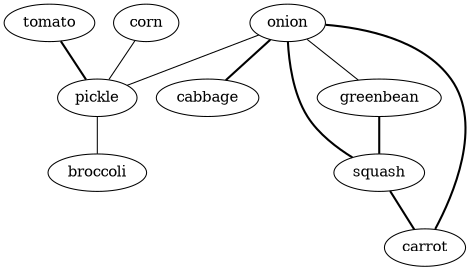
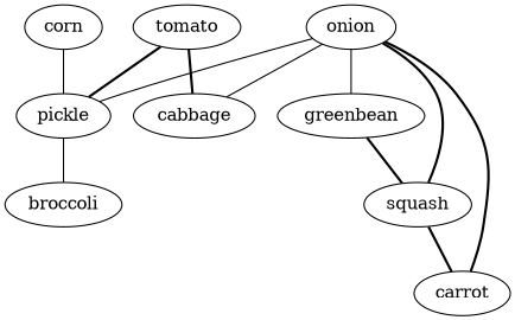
  strict graph {
    edge [style=bold weight=1]
    tomato
    cabbage
    pickle
    squash
    carrot
    broccoli
    corn
    greenbean
    onion
+   tomato -- cabbage
    tomato -- pickle
    pickle -- broccoli [style=solid]
    squash -- carrot
    corn -- pickle [style=solid]
    greenbean -- squash
-   onion -- cabbage
+   onion -- cabbage [style=solid]
    onion -- pickle [style=solid]
    onion -- squash
    onion -- carrot
    onion -- greenbean [style=solid]
  }
